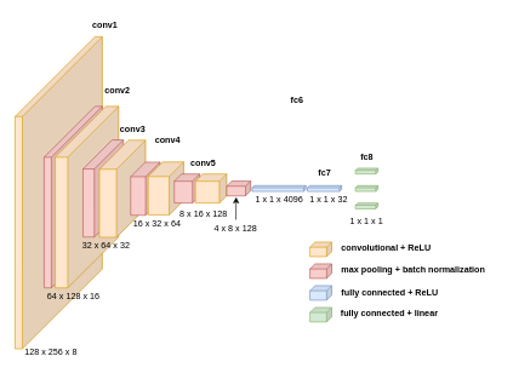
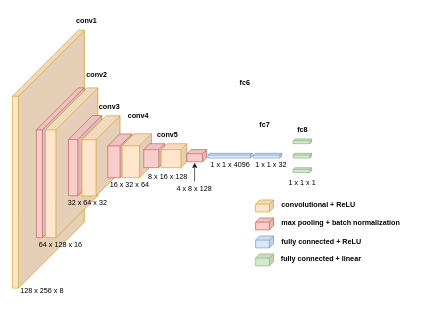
  <mxCell id="0" />
  <mxCell id="1" parent="0" />
  <mxCell id="2" value="" style="shape=cube;whiteSpace=wrap;html=1;boundedLbl=1;backgroundOutline=1;darkOpacity=0.05;darkOpacity2=0.1;size=110;direction=east;flipH=1;fillColor=#ffe6cc;strokeColor=#d79b00;" parent="1" vertex="1"><mxGeometry x="20" y="50" width="120" height="430" as="geometry" /></mxCell>
  <mxCell id="3" value="" style="shape=cube;whiteSpace=wrap;html=1;boundedLbl=1;backgroundOutline=1;darkOpacity=0.05;darkOpacity2=0.1;size=70;direction=east;flipH=1;fillColor=#f8cecc;strokeColor=#b85450;" parent="1" vertex="1"><mxGeometry x="60" y="146" width="80" height="250" as="geometry" /></mxCell>
  <mxCell id="4" value="" style="shape=cube;whiteSpace=wrap;html=1;boundedLbl=1;backgroundOutline=1;darkOpacity=0.05;darkOpacity2=0.1;size=70;direction=east;flipH=1;fillColor=#ffe6cc;strokeColor=#d79b00;" parent="1" vertex="1"><mxGeometry x="75" y="146" width="87.5" height="250" as="geometry" /></mxCell>
  <mxCell id="5" value="" style="shape=cube;whiteSpace=wrap;html=1;boundedLbl=1;backgroundOutline=1;darkOpacity=0.05;darkOpacity2=0.1;size=40;direction=east;flipH=1;fillColor=#f8cecc;strokeColor=#b85450;" parent="1" vertex="1"><mxGeometry x="113.5" y="192.25" width="55.5" height="133.75" as="geometry" /></mxCell>
  <mxCell id="6" value="" style="shape=cube;whiteSpace=wrap;html=1;boundedLbl=1;backgroundOutline=1;darkOpacity=0.05;darkOpacity2=0.1;size=40;direction=east;flipH=1;fillColor=#ffe6cc;strokeColor=#d79b00;" parent="1" vertex="1"><mxGeometry x="136" y="192.56" width="63.5" height="133.75" as="geometry" /></mxCell>
  <mxCell id="7" value="" style="shape=cube;whiteSpace=wrap;html=1;boundedLbl=1;backgroundOutline=1;darkOpacity=0.05;darkOpacity2=0.1;size=20;direction=east;flipH=1;fillColor=#f8cecc;strokeColor=#b85450;" parent="1" vertex="1"><mxGeometry x="179" y="222.87" width="40.5" height="73.13" as="geometry" /></mxCell>
  <mxCell id="8" value="" style="shape=cube;whiteSpace=wrap;html=1;boundedLbl=1;backgroundOutline=1;darkOpacity=0.05;darkOpacity2=0.1;size=20;direction=east;flipH=1;fillColor=#ffe6cc;strokeColor=#d79b00;" parent="1" vertex="1"><mxGeometry x="203" y="222.56" width="49" height="73.13" as="geometry" /></mxCell>
  <mxCell id="9" value="" style="shape=cube;whiteSpace=wrap;html=1;boundedLbl=1;backgroundOutline=1;darkOpacity=0.05;darkOpacity2=0.1;size=10;direction=east;flipH=1;fillColor=#f8cecc;strokeColor=#b85450;" parent="1" vertex="1"><mxGeometry x="239" y="239.13" width="35" height="40" as="geometry" /></mxCell>
  <mxCell id="10" value="" style="shape=cube;whiteSpace=wrap;html=1;boundedLbl=1;backgroundOutline=1;darkOpacity=0.05;darkOpacity2=0.1;size=10;direction=east;flipH=1;fillColor=#ffe6cc;strokeColor=#d79b00;" parent="1" vertex="1"><mxGeometry x="268" y="239.13" width="43" height="40" as="geometry" /></mxCell>
  <mxCell id="11" value="" style="shape=cube;whiteSpace=wrap;html=1;boundedLbl=1;backgroundOutline=1;darkOpacity=0.05;darkOpacity2=0.1;size=7;direction=east;flipH=1;fillColor=#f8cecc;strokeColor=#b85450;" parent="1" vertex="1"><mxGeometry x="311" y="248.96" width="33" height="20.32" as="geometry" /></mxCell>
  <mxCell id="12" value="" style="shape=cube;whiteSpace=wrap;html=1;boundedLbl=1;backgroundOutline=1;darkOpacity=0.05;darkOpacity2=0.1;size=3;direction=east;flipH=1;fillColor=#dae8fc;strokeColor=#6c8ebf;" parent="1" vertex="1"><mxGeometry x="346" y="255.12" width="74" height="8" as="geometry" /></mxCell>
  <mxCell id="13" value="" style="shape=cube;whiteSpace=wrap;html=1;boundedLbl=1;backgroundOutline=1;darkOpacity=0.05;darkOpacity2=0.1;size=3;direction=east;flipH=1;fillColor=#dae8fc;strokeColor=#6c8ebf;" parent="1" vertex="1"><mxGeometry x="422" y="255.13" width="47" height="8" as="geometry" /></mxCell>
  <mxCell id="14" value="" style="shape=cube;whiteSpace=wrap;html=1;boundedLbl=1;backgroundOutline=1;darkOpacity=0.05;darkOpacity2=0.1;size=7;direction=east;flipH=1;fillColor=#ffe6cc;strokeColor=#d79b00;" parent="1" vertex="1"><mxGeometry x="425.5" y="332.94" width="30" height="20" as="geometry" /></mxCell>
  <mxCell id="15" value="" style="shape=cube;whiteSpace=wrap;html=1;boundedLbl=1;backgroundOutline=1;darkOpacity=0.05;darkOpacity2=0.1;size=7;direction=east;flipH=1;fillColor=#f8cecc;strokeColor=#b85450;" parent="1" vertex="1"><mxGeometry x="425.5" y="362.94" width="30" height="20" as="geometry" /></mxCell>
  <mxCell id="16" value="" style="shape=cube;whiteSpace=wrap;html=1;boundedLbl=1;backgroundOutline=1;darkOpacity=0.05;darkOpacity2=0.1;size=7;direction=east;flipH=1;fillColor=#dae8fc;strokeColor=#6c8ebf;" parent="1" vertex="1"><mxGeometry x="425.5" y="392.94" width="30" height="20" as="geometry" /></mxCell>
  <mxCell id="17" value="" style="shape=cube;whiteSpace=wrap;html=1;boundedLbl=1;backgroundOutline=1;darkOpacity=0.05;darkOpacity2=0.1;size=3;direction=east;flipH=1;fillColor=#d5e8d4;strokeColor=#82b366;" parent="1" vertex="1"><mxGeometry x="488" y="231.12" width="31" height="8" as="geometry" /></mxCell>
  <mxCell id="18" value="" style="shape=cube;whiteSpace=wrap;html=1;boundedLbl=1;backgroundOutline=1;darkOpacity=0.05;darkOpacity2=0.1;size=7;direction=east;flipH=1;fillColor=#d5e8d4;strokeColor=#82b366;" parent="1" vertex="1"><mxGeometry x="425.5" y="422.94" width="30" height="20" as="geometry" /></mxCell>
  <mxCell id="19" value="&lt;b&gt;conv1&lt;/b&gt;" style="text;html=1;strokeColor=none;fillColor=none;align=center;verticalAlign=middle;whiteSpace=wrap;rounded=0;" parent="1" vertex="1"><mxGeometry x="124" y="20" width="40" height="30" as="geometry" /></mxCell>
  <mxCell id="20" value="&lt;b&gt;conv2&lt;/b&gt;" style="text;html=1;strokeColor=none;fillColor=none;align=center;verticalAlign=middle;whiteSpace=wrap;rounded=0;" parent="1" vertex="1"><mxGeometry x="141" y="110" width="40" height="30" as="geometry" /></mxCell>
  <mxCell id="21" value="&lt;b&gt;conv3&lt;/b&gt;" style="text;html=1;strokeColor=none;fillColor=none;align=center;verticalAlign=middle;whiteSpace=wrap;rounded=0;" parent="1" vertex="1"><mxGeometry x="162" y="162.25" width="40" height="30" as="geometry" /></mxCell>
  <mxCell id="22" value="&lt;b&gt;conv4&lt;/b&gt;" style="text;html=1;strokeColor=none;fillColor=none;align=center;verticalAlign=middle;whiteSpace=wrap;rounded=0;" parent="1" vertex="1"><mxGeometry x="209.5" y="177.56" width="40" height="30" as="geometry" /></mxCell>
  <mxCell id="23" value="&lt;b&gt;conv5&lt;/b&gt;" style="text;html=1;strokeColor=none;fillColor=none;align=center;verticalAlign=middle;whiteSpace=wrap;rounded=0;" parent="1" vertex="1"><mxGeometry x="259" y="209.12" width="40" height="30" as="geometry" /></mxCell>
  <mxCell id="24" value="&lt;b&gt;fc6&lt;/b&gt;" style="text;html=1;strokeColor=none;fillColor=none;align=center;verticalAlign=middle;whiteSpace=wrap;rounded=0;" parent="1" vertex="1"><mxGeometry x="388" y="122.56" width="40" height="30" as="geometry" /></mxCell>
- <mxCell id="25" value="&lt;b&gt;fc7&lt;/b&gt;" style="text;html=1;strokeColor=none;fillColor=none;align=center;verticalAlign=middle;whiteSpace=wrap;rounded=0;" parent="1" vertex="1"><mxGeometry x="425.5" y="222" width="40" height="30" as="geometry" /></mxCell>
+ <mxCell id="25" value="&lt;b&gt;fc7&lt;/b&gt;" style="text;html=1;strokeColor=none;fillColor=none;align=center;verticalAlign=middle;whiteSpace=wrap;rounded=0;" parent="1" vertex="1"><mxGeometry x="420.5" y="192" width="40" height="30" as="geometry" /></mxCell>
  <mxCell id="26" value="&lt;b&gt;fc8&lt;/b&gt;" style="text;html=1;strokeColor=none;fillColor=none;align=center;verticalAlign=middle;whiteSpace=wrap;rounded=0;" parent="1" vertex="1"><mxGeometry x="483.5" y="201.12" width="40" height="30" as="geometry" /></mxCell>
  <mxCell id="27" value="128 x 256 x 8" style="text;html=1;strokeColor=none;fillColor=none;align=center;verticalAlign=middle;whiteSpace=wrap;rounded=0;" parent="1" vertex="1"><mxGeometry x="20" y="470" width="99" height="30" as="geometry" /></mxCell>
  <mxCell id="28" value="64 x 128 x 16" style="text;html=1;strokeColor=none;fillColor=none;align=center;verticalAlign=middle;whiteSpace=wrap;rounded=0;" parent="1" vertex="1"><mxGeometry x="50.5" y="392.94" width="99" height="30" as="geometry" /></mxCell>
  <mxCell id="29" value="32 x 64 x 32" style="text;html=1;strokeColor=none;fillColor=none;align=center;verticalAlign=middle;whiteSpace=wrap;rounded=0;" parent="1" vertex="1"><mxGeometry x="96" y="322.94" width="99" height="30" as="geometry" /></mxCell>
  <mxCell id="30" value="16 x 32 x 64" style="text;html=1;strokeColor=none;fillColor=none;align=center;verticalAlign=middle;whiteSpace=wrap;rounded=0;" parent="1" vertex="1"><mxGeometry x="166" y="293.06" width="99" height="30" as="geometry" /></mxCell>
  <mxCell id="31" value="8 x 16 x 128" style="text;html=1;strokeColor=none;fillColor=none;align=center;verticalAlign=middle;whiteSpace=wrap;rounded=0;" parent="1" vertex="1"><mxGeometry x="229.5" y="279.12" width="99" height="30" as="geometry" /></mxCell>
  <mxCell id="32" value="4 x 8 x 128" style="text;html=1;strokeColor=none;fillColor=none;align=center;verticalAlign=middle;whiteSpace=wrap;rounded=0;" parent="1" vertex="1"><mxGeometry x="274" y="302.12" width="99" height="23.88" as="geometry" /></mxCell>
  <mxCell id="33" value="" style="endArrow=classic;html=1;entryX=0.605;entryY=1.084;entryDx=0;entryDy=0;entryPerimeter=0;" parent="1" source="32" target="11" edge="1"><mxGeometry width="50" height="50" relative="1" as="geometry"><mxPoint x="327.16" y="307.12" as="sourcePoint" /><mxPoint x="328" y="277" as="targetPoint" /></mxGeometry></mxCell>
  <mxCell id="34" value="1 x 1 x 4096" style="text;html=1;strokeColor=none;fillColor=none;align=center;verticalAlign=middle;whiteSpace=wrap;rounded=0;" parent="1" vertex="1"><mxGeometry x="333.5" y="263.13" width="99" height="24" as="geometry" /></mxCell>
  <mxCell id="35" value="convolutional + ReLU" style="text;html=1;strokeColor=none;fillColor=none;align=left;verticalAlign=middle;whiteSpace=wrap;rounded=0;fontStyle=1" parent="1" vertex="1"><mxGeometry x="466.5" y="330" width="138" height="23.88" as="geometry" /></mxCell>
  <mxCell id="36" value="max pooling + batch normalization" style="text;html=1;strokeColor=none;fillColor=none;align=left;verticalAlign=middle;whiteSpace=wrap;rounded=0;fontStyle=1" parent="1" vertex="1"><mxGeometry x="466.5" y="360" width="216" height="23.88" as="geometry" /></mxCell>
  <mxCell id="37" value="fully connected + ReLU" style="text;html=1;strokeColor=none;fillColor=none;align=left;verticalAlign=middle;whiteSpace=wrap;rounded=0;fontStyle=1" parent="1" vertex="1"><mxGeometry x="466.5" y="391.06" width="138" height="23.88" as="geometry" /></mxCell>
  <mxCell id="38" value="fully connected + linear" style="text;html=1;strokeColor=none;fillColor=none;align=left;verticalAlign=middle;whiteSpace=wrap;rounded=0;fontStyle=1" parent="1" vertex="1"><mxGeometry x="465.5" y="419.06" width="138" height="23.88" as="geometry" /></mxCell>
  <mxCell id="39" value="1 x 1 x 32" style="text;html=1;strokeColor=none;fillColor=none;align=center;verticalAlign=middle;whiteSpace=wrap;rounded=0;" vertex="1" parent="1"><mxGeometry x="415" y="263.13" width="73" height="24" as="geometry" /></mxCell>
  <mxCell id="40" value="" style="shape=cube;whiteSpace=wrap;html=1;boundedLbl=1;backgroundOutline=1;darkOpacity=0.05;darkOpacity2=0.1;size=3;direction=east;flipH=1;fillColor=#d5e8d4;strokeColor=#82b366;" vertex="1" parent="1"><mxGeometry x="488" y="255.13" width="31" height="8" as="geometry" /></mxCell>
  <mxCell id="41" value="" style="shape=cube;whiteSpace=wrap;html=1;boundedLbl=1;backgroundOutline=1;darkOpacity=0.05;darkOpacity2=0.1;size=3;direction=east;flipH=1;fillColor=#d5e8d4;strokeColor=#82b366;" vertex="1" parent="1"><mxGeometry x="488" y="279.13" width="31" height="8" as="geometry" /></mxCell>
  <mxCell id="42" value="1 x 1 x 1" style="text;html=1;strokeColor=none;fillColor=none;align=center;verticalAlign=middle;whiteSpace=wrap;rounded=0;" vertex="1" parent="1"><mxGeometry x="454" y="293.06" width="99" height="24" as="geometry" /></mxCell>
